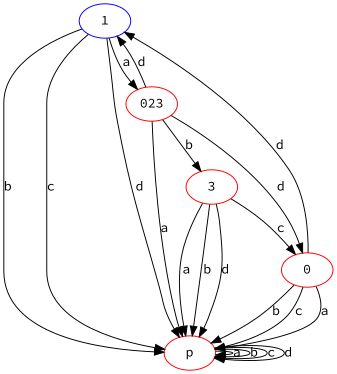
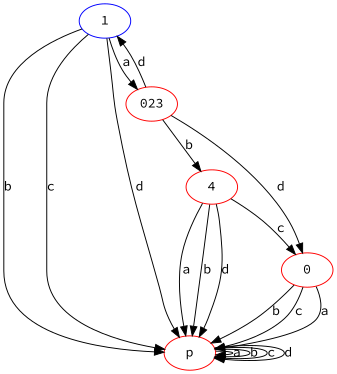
  digraph {
    fontname="Source Code Pro"
    rankdir=TB
    node [color=red fontname="Source Code Pro"]
    edge [fontname="Source Code Pro"]
    p
    1 [color=blue]
    023
    0
-   3
+   3 [label=4]
    p -> p [label=a]
    p -> p [label=b]
    p -> p [label=c]
    p -> p [label=d]
    1 -> p [label=b]
    1 -> p [label=c]
    1 -> p [label=d]
    1 -> 023 [label=a]
-   023 -> p [label=a]
    023 -> 1 [label=d]
    023 -> 0 [label=d]
    023 -> 3 [label=b]
    0 -> p [label=a]
    0 -> p [label=b]
    0 -> p [label=c]
-   0 -> 1 [label=d]
    3 -> p [label=a]
    3 -> p [label=b]
    3 -> p [label=d]
    3 -> 0 [label=c]
  }
